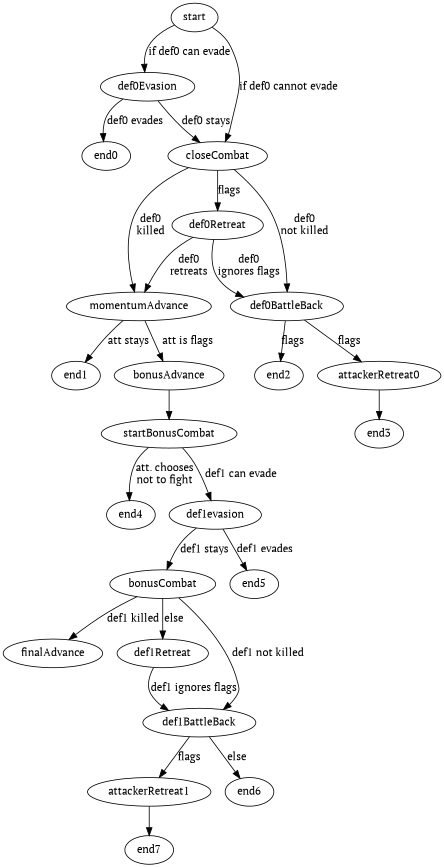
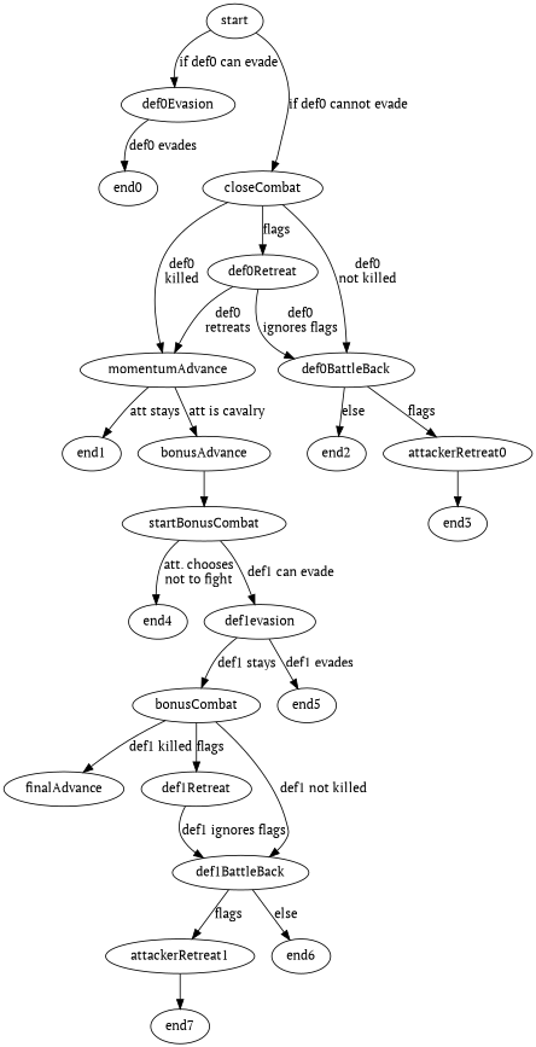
  digraph {
    fontname="PT Serif"
    node [fontname="PT Serif"]
    edge [fontname="PT Serif"]
    start
    def0Evasion
    closeCombat
    end0
    momentumAdvance
    def0Retreat
    def0BattleBack
    end1
    bonusAdvance
    end2
    attackerRetreat0
    startBonusCombat
    end4
    def1evasion
    end3
    bonusCombat
    end5
    finalAdvance
    def1Retreat
    def1BattleBack
    attackerRetreat1
    end6
    end7
    start -> def0Evasion [label="if def0 can evade"]
    start -> closeCombat [label="if def0 cannot evade"]
-   def0Evasion -> closeCombat [label="def0 stays"]
    def0Evasion -> end0 [label="def0 evades"]
    closeCombat -> momentumAdvance [label="def0\nkilled"]
    closeCombat -> def0Retreat [label=flags]
    closeCombat -> def0BattleBack [label="def0\nnot killed"]
    momentumAdvance -> end1 [label="att stays"]
-   momentumAdvance -> bonusAdvance [label="att is flags"]
+   momentumAdvance -> bonusAdvance [label="att is cavalry"]
    def0Retreat -> momentumAdvance [label="def0\nretreats"]
    def0Retreat -> def0BattleBack [label="def0\nignores flags"]
-   def0BattleBack -> end2 [label=flags]
+   def0BattleBack -> end2 [label=else]
    def0BattleBack -> attackerRetreat0 [label=flags]
    bonusAdvance -> startBonusCombat
    attackerRetreat0 -> end3
    startBonusCombat -> end4 [label="att. chooses\nnot to fight"]
    startBonusCombat -> def1evasion [label="def1 can evade"]
    def1evasion -> bonusCombat [label="def1 stays"]
    def1evasion -> end5 [label="def1 evades"]
    bonusCombat -> finalAdvance [label="def1 killed"]
-   bonusCombat -> def1Retreat [label=else]
+   bonusCombat -> def1Retreat [label=flags]
    bonusCombat -> def1BattleBack [label="def1 not killed"]
    def1Retreat -> def1BattleBack [label="def1 ignores flags"]
    def1BattleBack -> attackerRetreat1 [label=flags]
    def1BattleBack -> end6 [label=else]
    attackerRetreat1 -> end7
  }
